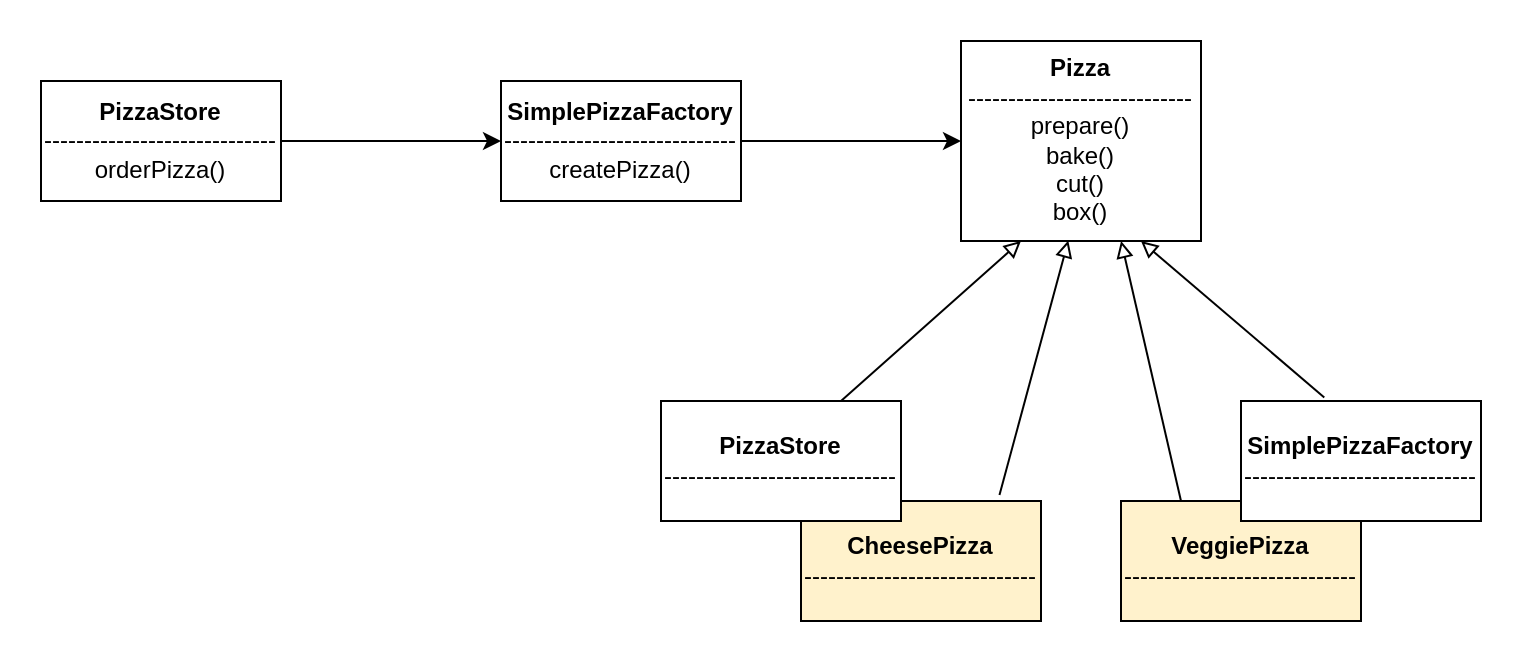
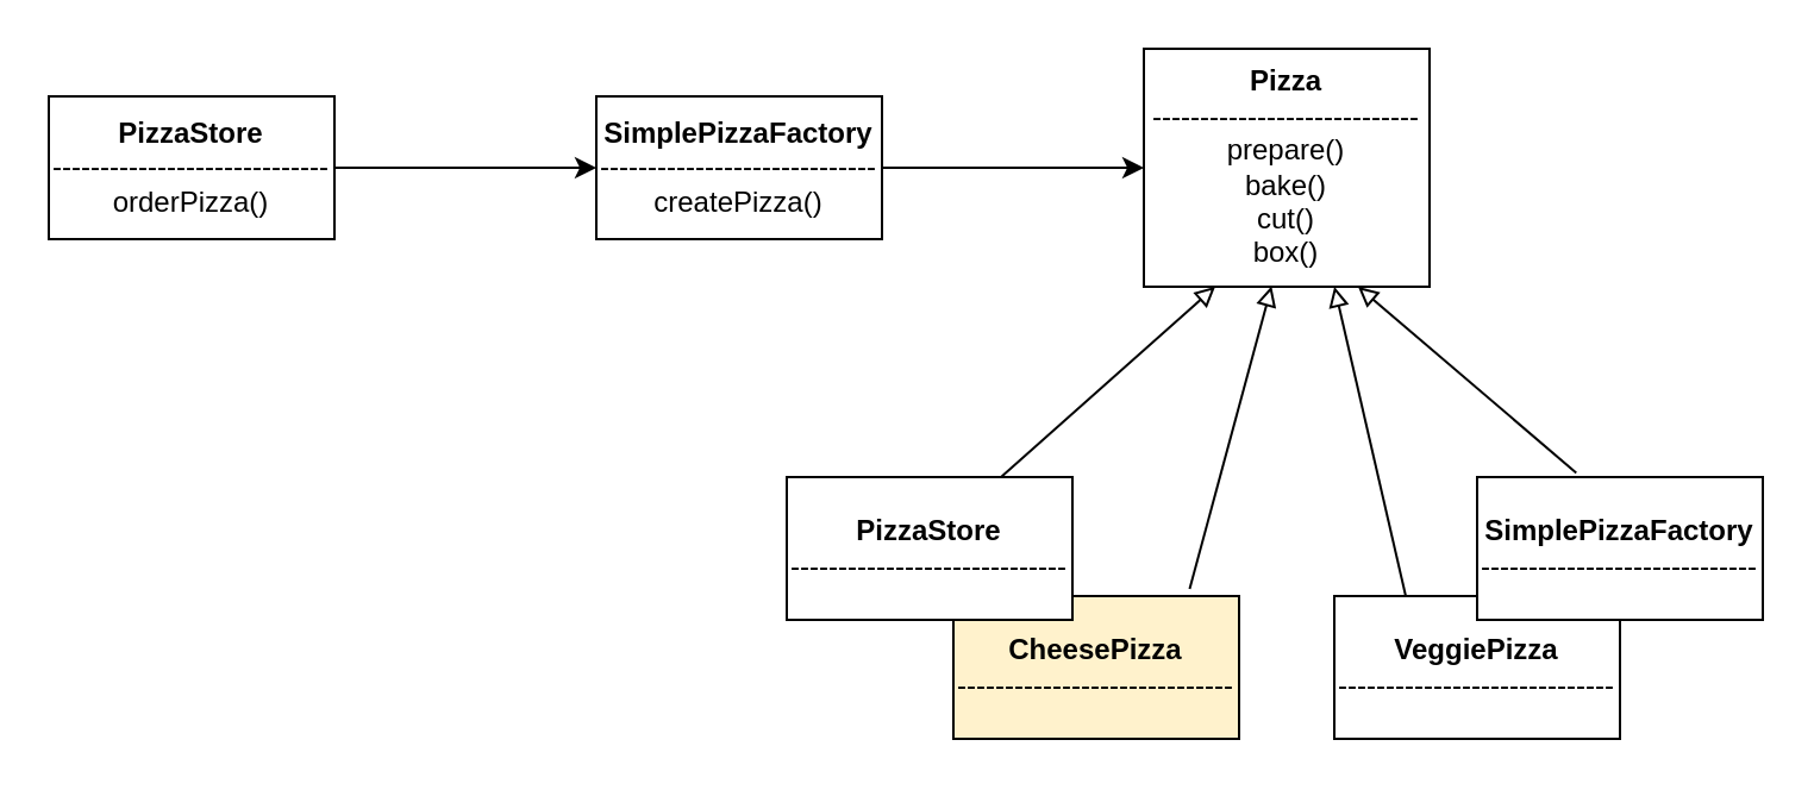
  <mxCell id="0" />
  <mxCell id="1" parent="0" />
  <mxCell id="2" style="edgeStyle=orthogonalEdgeStyle;rounded=0;orthogonalLoop=1;jettySize=auto;html=1;exitX=1;exitY=0.5;exitDx=0;exitDy=0;endArrow=classic;endFill=1;" edge="1" parent="1" source="3" target="5"><mxGeometry relative="1" as="geometry" /></mxCell>
  <mxCell id="3" value="&lt;b&gt;PizzaStore&lt;/b&gt;&lt;br&gt;-----------------------------&lt;br&gt;orderPizza()" style="rounded=0;whiteSpace=wrap;html=1;" vertex="1" parent="1"><mxGeometry x="20" y="40" width="120" height="60" as="geometry" /></mxCell>
  <mxCell id="4" style="edgeStyle=orthogonalEdgeStyle;rounded=0;orthogonalLoop=1;jettySize=auto;html=1;entryX=0;entryY=0.5;entryDx=0;entryDy=0;endArrow=classic;endFill=1;" edge="1" parent="1" source="5" target="6"><mxGeometry relative="1" as="geometry" /></mxCell>
  <mxCell id="5" value="&lt;b&gt;SimplePizzaFactory&lt;/b&gt;&lt;br&gt;-----------------------------&lt;br&gt;createPizza()" style="rounded=0;whiteSpace=wrap;html=1;" vertex="1" parent="1"><mxGeometry x="250" y="40" width="120" height="60" as="geometry" /></mxCell>
  <mxCell id="6" value="&lt;b&gt;Pizza&lt;br&gt;&lt;/b&gt;----------------------------&lt;br&gt;prepare()&lt;br&gt;bake()&lt;br&gt;cut()&lt;br&gt;box()" style="rounded=0;whiteSpace=wrap;html=1;" vertex="1" parent="1"><mxGeometry x="480" y="20" width="120" height="100" as="geometry" /></mxCell>
  <mxCell id="7" value="&lt;b&gt;CheesePizza&lt;br&gt;&lt;/b&gt;-----------------------------" style="rounded=0;whiteSpace=wrap;html=1;fillColor=#fff2cc;" vertex="1" parent="1"><mxGeometry x="400" y="250" width="120" height="60" as="geometry" /></mxCell>
- <mxCell id="8" value="&lt;b&gt;VeggiePizza&lt;br&gt;&lt;/b&gt;-----------------------------" style="rounded=0;whiteSpace=wrap;html=1;fillColor=#fff2cc;" vertex="1" parent="1"><mxGeometry x="560" y="250" width="120" height="60" as="geometry" /></mxCell>
+ <mxCell id="8" value="&lt;b&gt;VeggiePizza&lt;br&gt;&lt;/b&gt;-----------------------------" style="rounded=0;whiteSpace=wrap;html=1;" vertex="1" parent="1"><mxGeometry x="560" y="250" width="120" height="60" as="geometry" /></mxCell>
  <mxCell id="9" value="&lt;b&gt;SimplePizzaFactory&lt;br&gt;&lt;/b&gt;-----------------------------" style="rounded=0;whiteSpace=wrap;html=1;" vertex="1" parent="1"><mxGeometry x="620" y="200" width="120" height="60" as="geometry" /></mxCell>
  <mxCell id="10" value="&lt;b&gt;PizzaStore&lt;br&gt;&lt;/b&gt;-----------------------------" style="rounded=0;whiteSpace=wrap;html=1;" vertex="1" parent="1"><mxGeometry x="330" y="200" width="120" height="60" as="geometry" /></mxCell>
  <mxCell id="11" value="" style="endArrow=block;html=1;rounded=0;entryX=0.25;entryY=1;entryDx=0;entryDy=0;exitX=0.75;exitY=0;exitDx=0;exitDy=0;endFill=0;" edge="1" parent="1" source="10" target="6"><mxGeometry width="50" height="50" relative="1" as="geometry"><mxPoint x="350" y="140" as="sourcePoint" /><mxPoint x="400" y="90" as="targetPoint" /></mxGeometry></mxCell>
  <mxCell id="12" value="" style="endArrow=block;html=1;rounded=0;entryX=0.75;entryY=1;entryDx=0;entryDy=0;exitX=0.347;exitY=-0.03;exitDx=0;exitDy=0;exitPerimeter=0;endFill=0;" edge="1" parent="1" source="9" target="6"><mxGeometry width="50" height="50" relative="1" as="geometry"><mxPoint x="610" y="190" as="sourcePoint" /><mxPoint x="660" y="140" as="targetPoint" /></mxGeometry></mxCell>
  <mxCell id="13" value="" style="endArrow=block;html=1;rounded=0;exitX=0.827;exitY=-0.05;exitDx=0;exitDy=0;exitPerimeter=0;entryX=0.447;entryY=0.998;entryDx=0;entryDy=0;entryPerimeter=0;endFill=0;" edge="1" parent="1" source="7" target="6"><mxGeometry width="50" height="50" relative="1" as="geometry"><mxPoint x="500" y="200" as="sourcePoint" /><mxPoint x="550" y="150" as="targetPoint" /></mxGeometry></mxCell>
  <mxCell id="14" value="" style="endArrow=block;html=1;rounded=0;exitX=0.25;exitY=0;exitDx=0;exitDy=0;exitPerimeter=0;entryX=0.667;entryY=1;entryDx=0;entryDy=0;entryPerimeter=0;endFill=0;" edge="1" parent="1" source="8" target="6"><mxGeometry width="50" height="50" relative="1" as="geometry"><mxPoint x="550" y="220" as="sourcePoint" /><mxPoint x="600" y="170" as="targetPoint" /></mxGeometry></mxCell>
